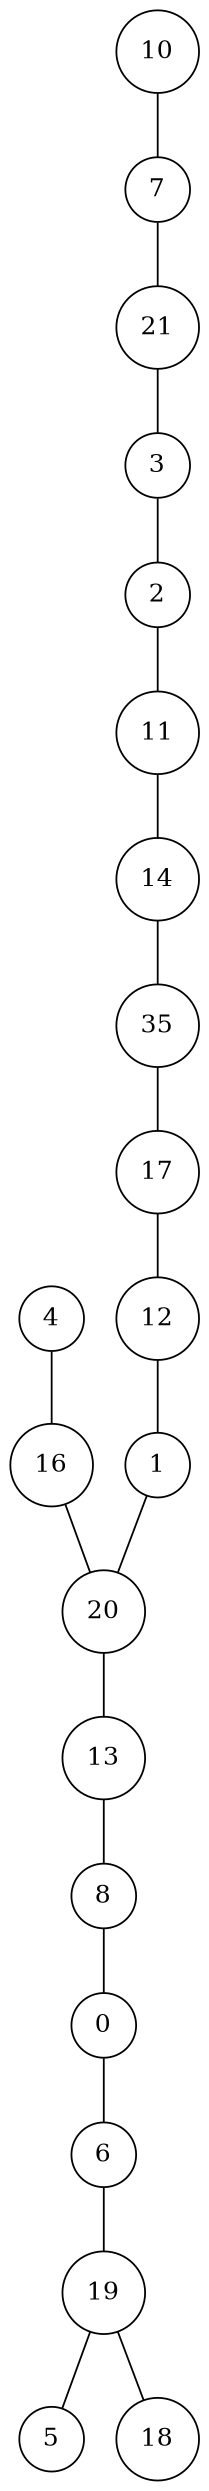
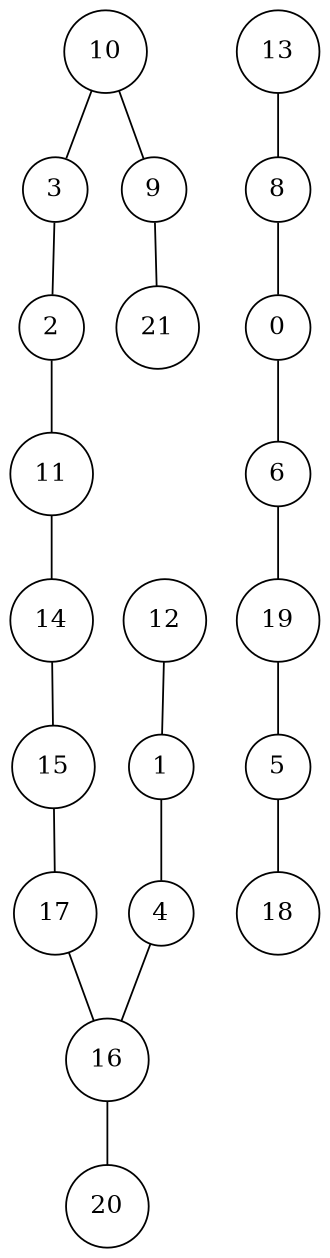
  graph {
    fontname="DejaVu Serif"
    node [fillcolor=white fontname="DejaVu Serif" shape=circle]
    edge [fontname="DejaVu Serif"]
    1
    4
    16
    2
    11
    14
    3
    20
    5
    18
    6
    19
-   7
+   7 [label=9]
    21
    n15 [label=0]
    8
    10
-   15 [label=35]
+   15
    12
    13
    17
-   1 -- 20
+   1 -- 4
    4 -- 16
    16 -- 20
    2 -- 11
    11 -- 14
    14 -- 15
    3 -- 2
-   20 -- 13
-   19 -- 18
+   5 -- 18
    6 -- 19
    19 -- 5
    7 -- 21
-   21 -- 3
+   10 -- 3
    n15 -- 6
    8 -- n15
    10 -- 7
    15 -- 17
    12 -- 1
    13 -- 8
-   17 -- 12
+   17 -- 16
  }
